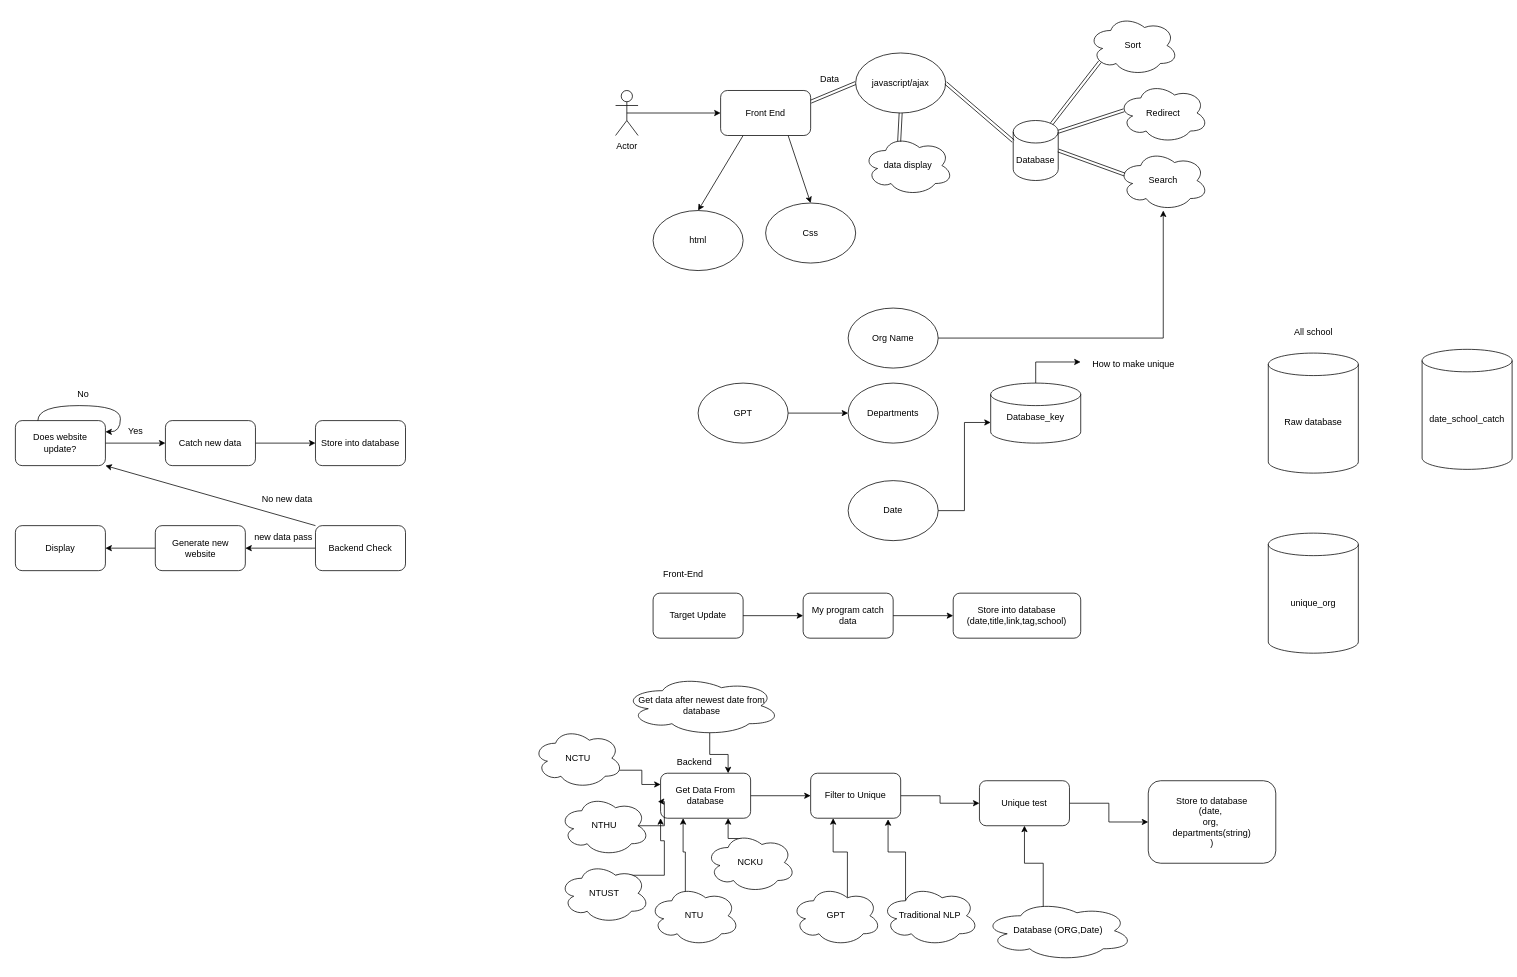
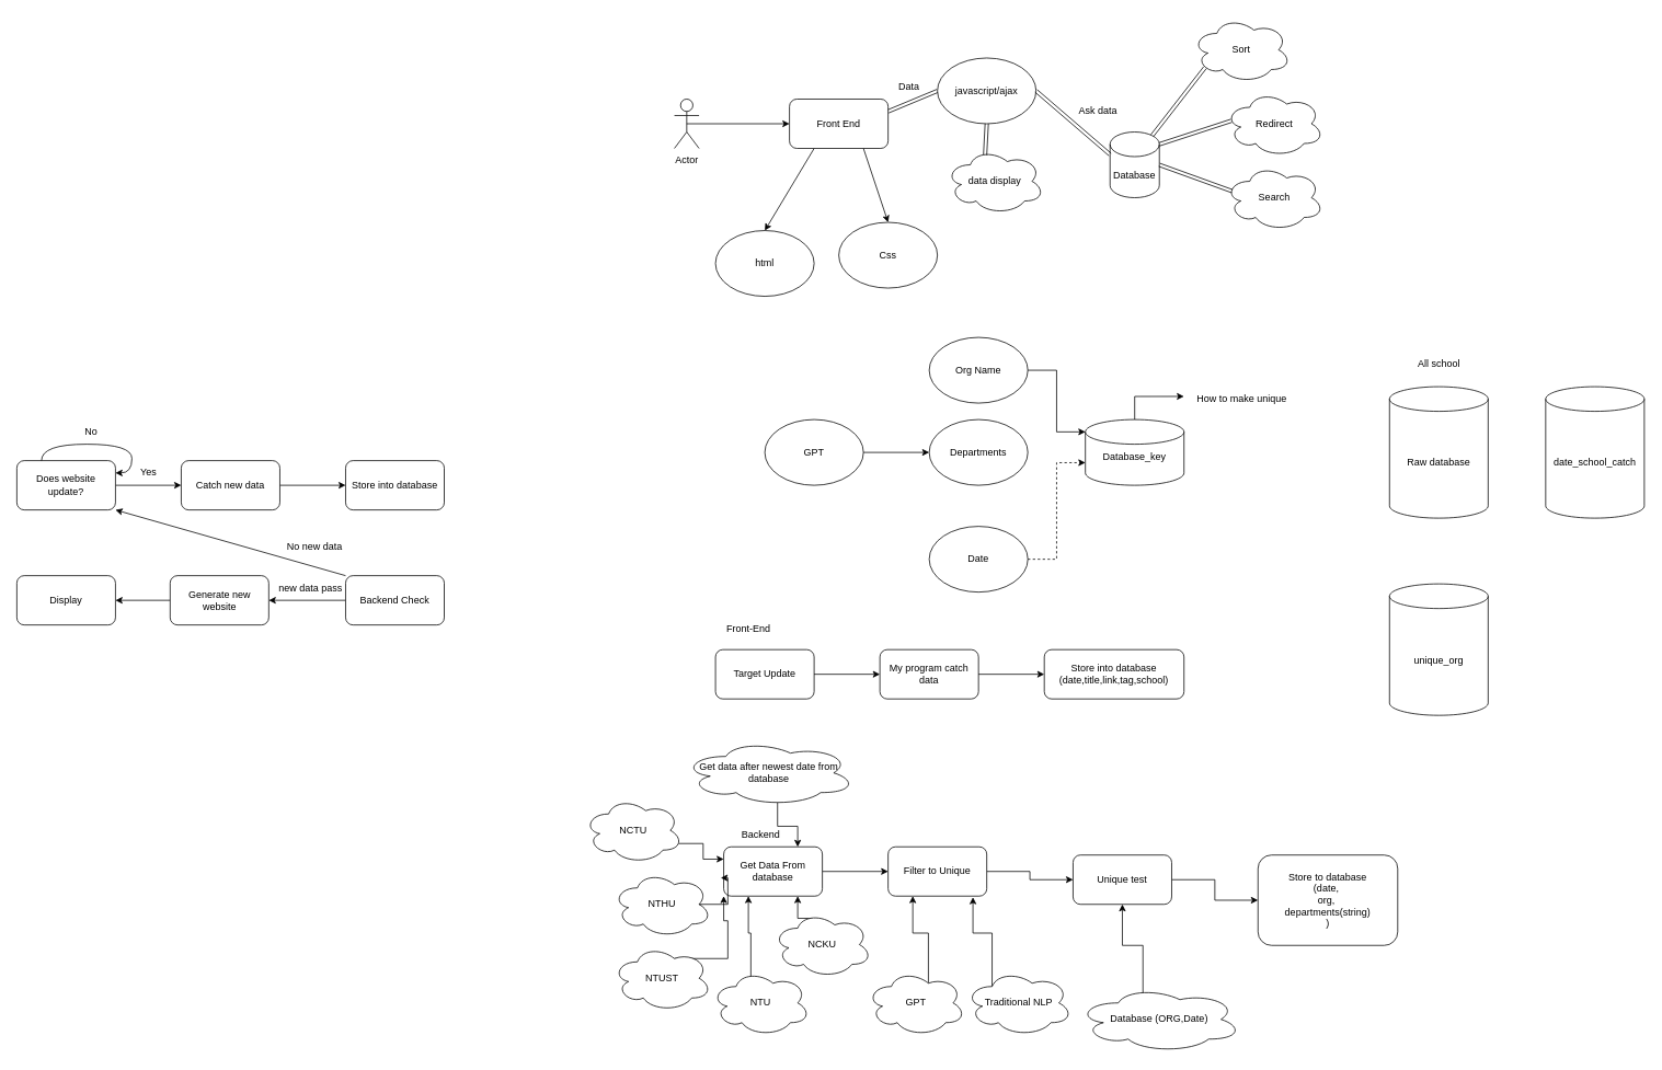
  <mxCell id="0" />
  <mxCell id="1" parent="0" />
  <mxCell id="2" style="edgeStyle=none;rounded=0;orthogonalLoop=1;jettySize=auto;html=1;exitX=0.5;exitY=0.5;exitDx=0;exitDy=0;exitPerimeter=0;entryX=0;entryY=0.5;entryDx=0;entryDy=0;" parent="1" source="3" target="7" edge="1"><mxGeometry relative="1" as="geometry" /></mxCell>
  <mxCell id="3" value="Actor" style="shape=umlActor;verticalLabelPosition=bottom;verticalAlign=top;html=1;outlineConnect=0;" parent="1" vertex="1"><mxGeometry x="820" y="120" width="30" height="60" as="geometry" /></mxCell>
  <mxCell id="4" style="edgeStyle=none;rounded=0;orthogonalLoop=1;jettySize=auto;html=1;exitX=0.25;exitY=1;exitDx=0;exitDy=0;entryX=0.5;entryY=0;entryDx=0;entryDy=0;" parent="1" source="7" target="9" edge="1"><mxGeometry relative="1" as="geometry" /></mxCell>
  <mxCell id="5" style="edgeStyle=none;rounded=0;orthogonalLoop=1;jettySize=auto;html=1;exitX=0.75;exitY=1;exitDx=0;exitDy=0;entryX=0.5;entryY=0;entryDx=0;entryDy=0;" parent="1" source="7" target="10" edge="1"><mxGeometry relative="1" as="geometry" /></mxCell>
  <mxCell id="6" style="edgeStyle=none;shape=link;rounded=0;orthogonalLoop=1;jettySize=auto;html=1;exitX=1;exitY=0.25;exitDx=0;exitDy=0;entryX=0;entryY=0.5;entryDx=0;entryDy=0;" parent="1" source="7" target="11" edge="1"><mxGeometry relative="1" as="geometry" /></mxCell>
  <mxCell id="7" value="Front End" style="rounded=1;whiteSpace=wrap;html=1;" parent="1" vertex="1"><mxGeometry x="960" y="120" width="120" height="60" as="geometry" /></mxCell>
  <mxCell id="8" value="Database" style="shape=cylinder3;whiteSpace=wrap;html=1;boundedLbl=1;backgroundOutline=1;size=15;" parent="1" vertex="1"><mxGeometry x="1350" y="160" width="60" height="80" as="geometry" /></mxCell>
  <mxCell id="9" value="html" style="ellipse;whiteSpace=wrap;html=1;" parent="1" vertex="1"><mxGeometry x="870" y="280" width="120" height="80" as="geometry" /></mxCell>
  <mxCell id="10" value="Css" style="ellipse;whiteSpace=wrap;html=1;" parent="1" vertex="1"><mxGeometry x="1020" y="270" width="120" height="80" as="geometry" /></mxCell>
  <mxCell id="11" value="javascript/ajax" style="ellipse;whiteSpace=wrap;html=1;" parent="1" vertex="1"><mxGeometry x="1140" y="70" width="120" height="80" as="geometry" /></mxCell>
  <mxCell id="12" value="Sort" style="ellipse;shape=cloud;whiteSpace=wrap;html=1;" parent="1" vertex="1"><mxGeometry x="1450" width="120" height="80" as="geometry" y="20" /></mxCell>
  <mxCell id="13" value="Redirect" style="ellipse;shape=cloud;whiteSpace=wrap;html=1;" parent="1" vertex="1"><mxGeometry x="1490" y="110" width="120" height="80" as="geometry" /></mxCell>
  <mxCell id="14" value="Search" style="ellipse;shape=cloud;whiteSpace=wrap;html=1;" parent="1" vertex="1"><mxGeometry x="1490" y="200" width="120" height="80" as="geometry" /></mxCell>
  <mxCell id="15" style="edgeStyle=none;shape=link;rounded=0;orthogonalLoop=1;jettySize=auto;html=1;exitX=0.855;exitY=0;exitDx=0;exitDy=4.35;exitPerimeter=0;entryX=0.13;entryY=0.77;entryDx=0;entryDy=0;entryPerimeter=0;" parent="1" source="8" target="12" edge="1"><mxGeometry relative="1" as="geometry" /></mxCell>
  <mxCell id="16" style="edgeStyle=none;shape=link;rounded=0;orthogonalLoop=1;jettySize=auto;html=1;exitX=1;exitY=0;exitDx=0;exitDy=15;exitPerimeter=0;entryX=0.063;entryY=0.455;entryDx=0;entryDy=0;entryPerimeter=0;" parent="1" source="8" target="13" edge="1"><mxGeometry relative="1" as="geometry" /></mxCell>
  <mxCell id="17" style="edgeStyle=none;shape=link;rounded=0;orthogonalLoop=1;jettySize=auto;html=1;exitX=1;exitY=0.5;exitDx=0;exitDy=0;exitPerimeter=0;entryX=0.07;entryY=0.4;entryDx=0;entryDy=0;entryPerimeter=0;" parent="1" source="8" target="14" edge="1"><mxGeometry relative="1" as="geometry" /></mxCell>
  <mxCell id="18" style="edgeStyle=none;shape=link;rounded=0;orthogonalLoop=1;jettySize=auto;html=1;exitX=1;exitY=0.5;exitDx=0;exitDy=0;entryX=0;entryY=0;entryDx=0;entryDy=27.5;entryPerimeter=0;" parent="1" source="11" target="8" edge="1"><mxGeometry relative="1" as="geometry" /></mxCell>
  <mxCell id="19" value="data display" style="ellipse;shape=cloud;whiteSpace=wrap;html=1;" parent="1" vertex="1"><mxGeometry x="1150" y="180" width="120" height="80" as="geometry" /></mxCell>
  <mxCell id="20" style="edgeStyle=none;shape=link;rounded=0;orthogonalLoop=1;jettySize=auto;html=1;exitX=0.5;exitY=1;exitDx=0;exitDy=0;entryX=0.4;entryY=0.1;entryDx=0;entryDy=0;entryPerimeter=0;" parent="1" source="11" target="19" edge="1"><mxGeometry relative="1" as="geometry" /></mxCell>
+ <mxCell id="21" value="Ask data" style="text;html=1;align=center;verticalAlign=middle;resizable=0;points=[];autosize=1;strokeColor=none;fillColor=none;" parent="1" vertex="1"><mxGeometry x="1300" y="120" width="70" height="30" as="geometry" /></mxCell>
  <mxCell id="22" value="Data" style="text;html=1;align=center;verticalAlign=middle;resizable=0;points=[];autosize=1;strokeColor=none;fillColor=none;" parent="1" vertex="1"><mxGeometry x="1080" y="90" width="50" height="30" as="geometry" /></mxCell>
  <mxCell id="23" value="" style="edgeStyle=orthogonalEdgeStyle;rounded=0;orthogonalLoop=1;jettySize=auto;html=1;" edge="1" parent="1" source="24" target="25"><mxGeometry relative="1" as="geometry" /></mxCell>
  <mxCell id="24" value="GPT" style="ellipse;whiteSpace=wrap;html=1;" vertex="1" parent="1"><mxGeometry x="930" y="510" width="120" height="80" as="geometry" /></mxCell>
  <mxCell id="25" value="Departments" style="ellipse;whiteSpace=wrap;html=1;" vertex="1" parent="1"><mxGeometry x="1130" y="510" width="120" height="80" as="geometry" /></mxCell>
  <mxCell id="26" value="&lt;div&gt;Database_key&lt;/div&gt;&lt;div&gt;&lt;br&gt;&lt;/div&gt;" style="shape=cylinder3;whiteSpace=wrap;html=1;boundedLbl=1;backgroundOutline=1;size=15;" vertex="1" parent="1"><mxGeometry x="1320" y="510" width="120" height="80" as="geometry" /></mxCell>
  <mxCell id="27" value="Org Name" style="ellipse;whiteSpace=wrap;html=1;" vertex="1" parent="1"><mxGeometry x="1130" y="410" width="120" height="80" as="geometry" /></mxCell>
- <mxCell id="28" style="edgeStyle=orthogonalEdgeStyle;rounded=0;orthogonalLoop=1;jettySize=auto;html=1;exitX=1;exitY=0.5;exitDx=0;exitDy=0;" edge="1" parent="1" source="27" target="14"><mxGeometry relative="1" as="geometry" /></mxCell>
+ <mxCell id="28" style="edgeStyle=orthogonalEdgeStyle;rounded=0;orthogonalLoop=1;jettySize=auto;html=1;exitX=1;exitY=0.5;exitDx=0;exitDy=0;entryX=0;entryY=0;entryDx=0;entryDy=15;entryPerimeter=0;" edge="1" parent="1" source="27" target="26"><mxGeometry relative="1" as="geometry" /></mxCell>
  <mxCell id="29" value="Date" style="ellipse;whiteSpace=wrap;html=1;" vertex="1" parent="1"><mxGeometry x="1130" y="640" width="120" height="80" as="geometry" /></mxCell>
- <mxCell id="30" style="edgeStyle=orthogonalEdgeStyle;rounded=0;orthogonalLoop=1;jettySize=auto;html=1;exitX=1;exitY=0.5;exitDx=0;exitDy=0;entryX=0;entryY=0;entryDx=0;entryDy=52.5;entryPerimeter=0;" edge="1" parent="1" source="29" target="26"><mxGeometry relative="1" as="geometry" /></mxCell>
+ <mxCell id="30" style="edgeStyle=orthogonalEdgeStyle;rounded=0;orthogonalLoop=1;jettySize=auto;html=1;exitX=1;exitY=0.5;exitDx=0;exitDy=0;entryX=0;entryY=0;entryDx=0;entryDy=52.5;entryPerimeter=0;dashed=1;" edge="1" parent="1" source="29" target="26"><mxGeometry relative="1" as="geometry" /></mxCell>
  <mxCell id="31" value="How to make unique" style="text;html=1;align=center;verticalAlign=middle;resizable=0;points=[];autosize=1;strokeColor=none;fillColor=none;" vertex="1" parent="1"><mxGeometry x="1440" y="470" width="140" height="30" as="geometry" /></mxCell>
  <mxCell id="32" style="edgeStyle=orthogonalEdgeStyle;rounded=0;orthogonalLoop=1;jettySize=auto;html=1;exitX=0.5;exitY=0;exitDx=0;exitDy=0;exitPerimeter=0;entryX=-0.001;entryY=0.395;entryDx=0;entryDy=0;entryPerimeter=0;" edge="1" parent="1" source="26" target="31"><mxGeometry relative="1" as="geometry" /></mxCell>
  <mxCell id="33" style="edgeStyle=orthogonalEdgeStyle;rounded=0;orthogonalLoop=1;jettySize=auto;html=1;exitX=1;exitY=0.5;exitDx=0;exitDy=0;entryX=0;entryY=0.5;entryDx=0;entryDy=0;" edge="1" parent="1" source="34" target="44"><mxGeometry relative="1" as="geometry" /></mxCell>
  <mxCell id="34" value="Get Data From database" style="rounded=1;whiteSpace=wrap;html=1;" vertex="1" parent="1"><mxGeometry x="880" y="1030" width="120" height="60" as="geometry" /></mxCell>
  <mxCell id="35" value="Backend" style="text;html=1;align=center;verticalAlign=middle;resizable=0;points=[];autosize=1;strokeColor=none;fillColor=none;" vertex="1" parent="1"><mxGeometry x="890" y="1000" width="70" height="30" as="geometry" /></mxCell>
  <mxCell id="36" value="" style="group" vertex="1" connectable="0" parent="1"><mxGeometry x="870" y="750" width="570" height="100" as="geometry" /></mxCell>
  <mxCell id="37" value="Target Update" style="rounded=1;whiteSpace=wrap;html=1;" vertex="1" parent="36"><mxGeometry y="40" width="120" height="60" as="geometry" /></mxCell>
  <mxCell id="38" value="My program catch data" style="rounded=1;whiteSpace=wrap;html=1;" vertex="1" parent="36"><mxGeometry x="200" y="40" width="120" height="60" as="geometry" /></mxCell>
  <mxCell id="39" value="" style="edgeStyle=orthogonalEdgeStyle;rounded=0;orthogonalLoop=1;jettySize=auto;html=1;" edge="1" parent="36" source="37" target="38"><mxGeometry relative="1" as="geometry" /></mxCell>
  <mxCell id="40" value="&lt;div&gt;Store into database&lt;/div&gt;&lt;div&gt;(date,title,link,tag,school)&lt;br&gt;&lt;/div&gt;" style="rounded=1;whiteSpace=wrap;html=1;" vertex="1" parent="36"><mxGeometry x="400" y="40" width="170" height="60" as="geometry" /></mxCell>
  <mxCell id="41" value="" style="edgeStyle=orthogonalEdgeStyle;rounded=0;orthogonalLoop=1;jettySize=auto;html=1;entryX=0;entryY=0.5;entryDx=0;entryDy=0;" edge="1" parent="36" source="38" target="40"><mxGeometry relative="1" as="geometry"><mxPoint x="400" y="70" as="targetPoint" /></mxGeometry></mxCell>
  <mxCell id="42" value="Front-End" style="text;html=1;align=center;verticalAlign=middle;resizable=0;points=[];autosize=1;strokeColor=none;fillColor=none;" vertex="1" parent="36"><mxGeometry width="80" height="30" as="geometry" /></mxCell>
  <mxCell id="43" style="edgeStyle=orthogonalEdgeStyle;rounded=0;orthogonalLoop=1;jettySize=auto;html=1;exitX=1;exitY=0.5;exitDx=0;exitDy=0;entryX=0;entryY=0.5;entryDx=0;entryDy=0;" edge="1" parent="1" source="44" target="63"><mxGeometry relative="1" as="geometry" /></mxCell>
  <mxCell id="44" value="Filter to Unique" style="rounded=1;whiteSpace=wrap;html=1;" vertex="1" parent="1"><mxGeometry x="1080" y="1030" width="120" height="60" as="geometry" /></mxCell>
  <mxCell id="45" value="&lt;div&gt;Store to database&lt;/div&gt;&lt;div&gt;(date,&amp;nbsp;&lt;/div&gt;&lt;div&gt;org,&amp;nbsp;&lt;/div&gt;&lt;div&gt;departments(string)&lt;/div&gt;&lt;div&gt;)&lt;br&gt;&lt;/div&gt;" style="rounded=1;whiteSpace=wrap;html=1;" vertex="1" parent="1"><mxGeometry x="1530" y="1040" width="170" height="110" as="geometry" /></mxCell>
  <mxCell id="46" style="edgeStyle=orthogonalEdgeStyle;rounded=0;orthogonalLoop=1;jettySize=auto;html=1;exitX=0.625;exitY=0.2;exitDx=0;exitDy=0;exitPerimeter=0;entryX=0.25;entryY=1;entryDx=0;entryDy=0;" edge="1" parent="1" source="47" target="44"><mxGeometry relative="1" as="geometry" /></mxCell>
  <mxCell id="47" value="GPT" style="ellipse;shape=cloud;whiteSpace=wrap;html=1;" vertex="1" parent="1"><mxGeometry x="1054" y="1180" width="120" height="80" as="geometry" /></mxCell>
  <mxCell id="48" style="edgeStyle=orthogonalEdgeStyle;rounded=0;orthogonalLoop=1;jettySize=auto;html=1;exitX=0.25;exitY=0.25;exitDx=0;exitDy=0;exitPerimeter=0;entryX=0.86;entryY=1.023;entryDx=0;entryDy=0;entryPerimeter=0;" edge="1" parent="1" source="49" target="44"><mxGeometry relative="1" as="geometry"><mxPoint x="1160" y="1100" as="targetPoint" /></mxGeometry></mxCell>
  <mxCell id="49" value="Traditional NLP" style="ellipse;shape=cloud;whiteSpace=wrap;html=1;" vertex="1" parent="1"><mxGeometry x="1174" y="1180" width="130" height="80" as="geometry" /></mxCell>
  <mxCell id="50" style="edgeStyle=orthogonalEdgeStyle;rounded=0;orthogonalLoop=1;jettySize=auto;html=1;exitX=0.625;exitY=0.2;exitDx=0;exitDy=0;exitPerimeter=0;entryX=0;entryY=1;entryDx=0;entryDy=0;" edge="1" parent="1" source="51" target="34"><mxGeometry relative="1" as="geometry" /></mxCell>
  <mxCell id="51" value="NTUST" style="ellipse;shape=cloud;whiteSpace=wrap;html=1;" vertex="1" parent="1"><mxGeometry x="745" y="1150" width="120" height="80" as="geometry" /></mxCell>
  <mxCell id="52" style="edgeStyle=orthogonalEdgeStyle;rounded=0;orthogonalLoop=1;jettySize=auto;html=1;exitX=0.4;exitY=0.1;exitDx=0;exitDy=0;exitPerimeter=0;entryX=0.25;entryY=1;entryDx=0;entryDy=0;" edge="1" parent="1" source="53" target="34"><mxGeometry relative="1" as="geometry" /></mxCell>
  <mxCell id="53" value="NTU" style="ellipse;shape=cloud;whiteSpace=wrap;html=1;" vertex="1" parent="1"><mxGeometry x="865" y="1180" width="120" height="80" as="geometry" /></mxCell>
  <mxCell id="54" value="NTHU" style="ellipse;shape=cloud;whiteSpace=wrap;html=1;" vertex="1" parent="1"><mxGeometry x="745" y="1060" width="120" height="80" as="geometry" /></mxCell>
  <mxCell id="55" style="edgeStyle=orthogonalEdgeStyle;rounded=0;orthogonalLoop=1;jettySize=auto;html=1;exitX=0.4;exitY=0.1;exitDx=0;exitDy=0;exitPerimeter=0;entryX=0.75;entryY=1;entryDx=0;entryDy=0;" edge="1" parent="1" source="56" target="34"><mxGeometry relative="1" as="geometry" /></mxCell>
  <mxCell id="56" value="NCKU" style="ellipse;shape=cloud;whiteSpace=wrap;html=1;" vertex="1" parent="1"><mxGeometry x="940" y="1109" width="120" height="80" as="geometry" /></mxCell>
  <mxCell id="57" style="edgeStyle=orthogonalEdgeStyle;rounded=0;orthogonalLoop=1;jettySize=auto;html=1;exitX=0.96;exitY=0.7;exitDx=0;exitDy=0;exitPerimeter=0;entryX=0;entryY=0.25;entryDx=0;entryDy=0;" edge="1" parent="1" source="58" target="34"><mxGeometry relative="1" as="geometry" /></mxCell>
  <mxCell id="58" value="NCTU" style="ellipse;shape=cloud;whiteSpace=wrap;html=1;" vertex="1" parent="1"><mxGeometry x="710" y="970" width="120" height="80" as="geometry" /></mxCell>
  <mxCell id="59" style="edgeStyle=orthogonalEdgeStyle;rounded=0;orthogonalLoop=1;jettySize=auto;html=1;exitX=0.875;exitY=0.5;exitDx=0;exitDy=0;exitPerimeter=0;entryX=-0.03;entryY=0.63;entryDx=0;entryDy=0;entryPerimeter=0;" edge="1" parent="1" source="54" target="34"><mxGeometry relative="1" as="geometry" /></mxCell>
  <mxCell id="60" style="edgeStyle=orthogonalEdgeStyle;rounded=0;orthogonalLoop=1;jettySize=auto;html=1;exitX=0.4;exitY=0.1;exitDx=0;exitDy=0;exitPerimeter=0;entryX=0.5;entryY=1;entryDx=0;entryDy=0;" edge="1" parent="1" source="61" target="63"><mxGeometry relative="1" as="geometry" /></mxCell>
  <mxCell id="61" value="Database (ORG,Date)" style="ellipse;shape=cloud;whiteSpace=wrap;html=1;" vertex="1" parent="1"><mxGeometry x="1310" y="1200" width="200" height="80" as="geometry" /></mxCell>
  <mxCell id="62" style="edgeStyle=orthogonalEdgeStyle;rounded=0;orthogonalLoop=1;jettySize=auto;html=1;exitX=1;exitY=0.5;exitDx=0;exitDy=0;entryX=0;entryY=0.5;entryDx=0;entryDy=0;" edge="1" parent="1" source="63" target="45"><mxGeometry relative="1" as="geometry" /></mxCell>
  <mxCell id="63" value="Unique test" style="rounded=1;whiteSpace=wrap;html=1;" vertex="1" parent="1"><mxGeometry x="1305" y="1040" width="120" height="60" as="geometry" /></mxCell>
  <mxCell id="64" style="edgeStyle=orthogonalEdgeStyle;rounded=0;orthogonalLoop=1;jettySize=auto;html=1;exitX=0.55;exitY=0.95;exitDx=0;exitDy=0;exitPerimeter=0;entryX=0.75;entryY=0;entryDx=0;entryDy=0;" edge="1" parent="1" source="65" target="34"><mxGeometry relative="1" as="geometry" /></mxCell>
  <mxCell id="65" value="Get data after newest date from database" style="ellipse;shape=cloud;whiteSpace=wrap;html=1;" vertex="1" parent="1"><mxGeometry x="830" y="900" width="210" height="80" as="geometry" /></mxCell>
  <mxCell id="66" value="Raw database" style="shape=cylinder3;whiteSpace=wrap;html=1;boundedLbl=1;backgroundOutline=1;size=15;" vertex="1" parent="1"><mxGeometry x="1690" y="470" width="120" height="160" as="geometry" /></mxCell>
- <mxCell id="67" value="date_school_catch" style="shape=cylinder3;whiteSpace=wrap;html=1;boundedLbl=1;backgroundOutline=1;size=15;" vertex="1" parent="1"><mxGeometry x="1895" y="465" width="120" height="160" as="geometry" /></mxCell>
+ <mxCell id="67" value="date_school_catch" style="shape=cylinder3;whiteSpace=wrap;html=1;boundedLbl=1;backgroundOutline=1;size=15;" vertex="1" parent="1"><mxGeometry x="1880" y="470" width="120" height="160" as="geometry" /></mxCell>
  <mxCell id="68" value="unique_org" style="shape=cylinder3;whiteSpace=wrap;html=1;boundedLbl=1;backgroundOutline=1;size=15;" vertex="1" parent="1"><mxGeometry x="1690" y="710" width="120" height="160" as="geometry" /></mxCell>
  <mxCell id="69" value="All school" style="text;html=1;align=center;verticalAlign=middle;resizable=0;points=[];autosize=1;strokeColor=none;fillColor=none;" vertex="1" parent="1"><mxGeometry x="1710" y="428" width="80" height="30" as="geometry" /></mxCell>
  <mxCell id="70" value="" style="edgeStyle=orthogonalEdgeStyle;rounded=0;orthogonalLoop=1;jettySize=auto;html=1;" edge="1" parent="1" source="71" target="72"><mxGeometry relative="1" as="geometry" /></mxCell>
  <mxCell id="71" value="Catch new data" style="rounded=1;whiteSpace=wrap;html=1;" vertex="1" parent="1"><mxGeometry x="220" y="560" width="120" height="60" as="geometry" /></mxCell>
  <mxCell id="72" value="Store into database" style="rounded=1;whiteSpace=wrap;html=1;" vertex="1" parent="1"><mxGeometry x="420" y="560" width="120" height="60" as="geometry" /></mxCell>
  <mxCell id="73" value="" style="edgeStyle=orthogonalEdgeStyle;rounded=0;orthogonalLoop=1;jettySize=auto;html=1;" edge="1" parent="1" source="75" target="77"><mxGeometry relative="1" as="geometry" /></mxCell>
  <mxCell id="74" style="rounded=0;orthogonalLoop=1;jettySize=auto;html=1;exitX=0;exitY=0;exitDx=0;exitDy=0;entryX=1;entryY=1;entryDx=0;entryDy=0;" edge="1" parent="1" source="75" target="80"><mxGeometry relative="1" as="geometry" /></mxCell>
  <mxCell id="75" value="Backend Check" style="rounded=1;whiteSpace=wrap;html=1;" vertex="1" parent="1"><mxGeometry x="420" y="700" width="120" height="60" as="geometry" /></mxCell>
  <mxCell id="76" value="" style="edgeStyle=orthogonalEdgeStyle;rounded=0;orthogonalLoop=1;jettySize=auto;html=1;" edge="1" parent="1" source="77" target="78"><mxGeometry relative="1" as="geometry" /></mxCell>
  <mxCell id="77" value="Generate new website" style="rounded=1;whiteSpace=wrap;html=1;" vertex="1" parent="1"><mxGeometry x="206.5" y="700" width="120" height="60" as="geometry" /></mxCell>
  <mxCell id="78" value="Display" style="rounded=1;whiteSpace=wrap;html=1;" vertex="1" parent="1"><mxGeometry x="20" y="700" width="120" height="60" as="geometry" /></mxCell>
  <mxCell id="79" style="edgeStyle=orthogonalEdgeStyle;rounded=0;orthogonalLoop=1;jettySize=auto;html=1;exitX=1;exitY=0.5;exitDx=0;exitDy=0;entryX=0;entryY=0.5;entryDx=0;entryDy=0;" edge="1" parent="1" source="80" target="71"><mxGeometry relative="1" as="geometry" /></mxCell>
  <mxCell id="80" value="Does website update?" style="rounded=1;whiteSpace=wrap;html=1;" vertex="1" parent="1"><mxGeometry x="20" y="560" width="120" height="60" as="geometry" /></mxCell>
  <mxCell id="81" value="new data pass" style="text;html=1;align=center;verticalAlign=middle;resizable=0;points=[];autosize=1;strokeColor=none;fillColor=none;" vertex="1" parent="1"><mxGeometry x="326.5" y="700" width="100" height="30" as="geometry" /></mxCell>
  <mxCell id="82" value="Yes" style="text;html=1;align=center;verticalAlign=middle;resizable=0;points=[];autosize=1;strokeColor=none;fillColor=none;" vertex="1" parent="1"><mxGeometry x="160" y="560" width="40" height="30" as="geometry" /></mxCell>
  <mxCell id="83" style="edgeStyle=orthogonalEdgeStyle;rounded=0;orthogonalLoop=1;jettySize=auto;html=1;exitX=0.25;exitY=0;exitDx=0;exitDy=0;curved=1;entryX=1;entryY=0.25;entryDx=0;entryDy=0;" edge="1" parent="1" source="80" target="80"><mxGeometry relative="1" as="geometry"><mxPoint x="170" y="480" as="targetPoint" /></mxGeometry></mxCell>
  <mxCell id="84" value="No" style="text;html=1;align=center;verticalAlign=middle;resizable=0;points=[];autosize=1;strokeColor=none;fillColor=none;" vertex="1" parent="1"><mxGeometry x="90" y="510" width="40" height="30" as="geometry" /></mxCell>
  <mxCell id="85" value="No new data" style="text;html=1;align=center;verticalAlign=middle;resizable=0;points=[];autosize=1;strokeColor=none;fillColor=none;" vertex="1" parent="1"><mxGeometry x="336.5" y="650" width="90" height="30" as="geometry" /></mxCell>
